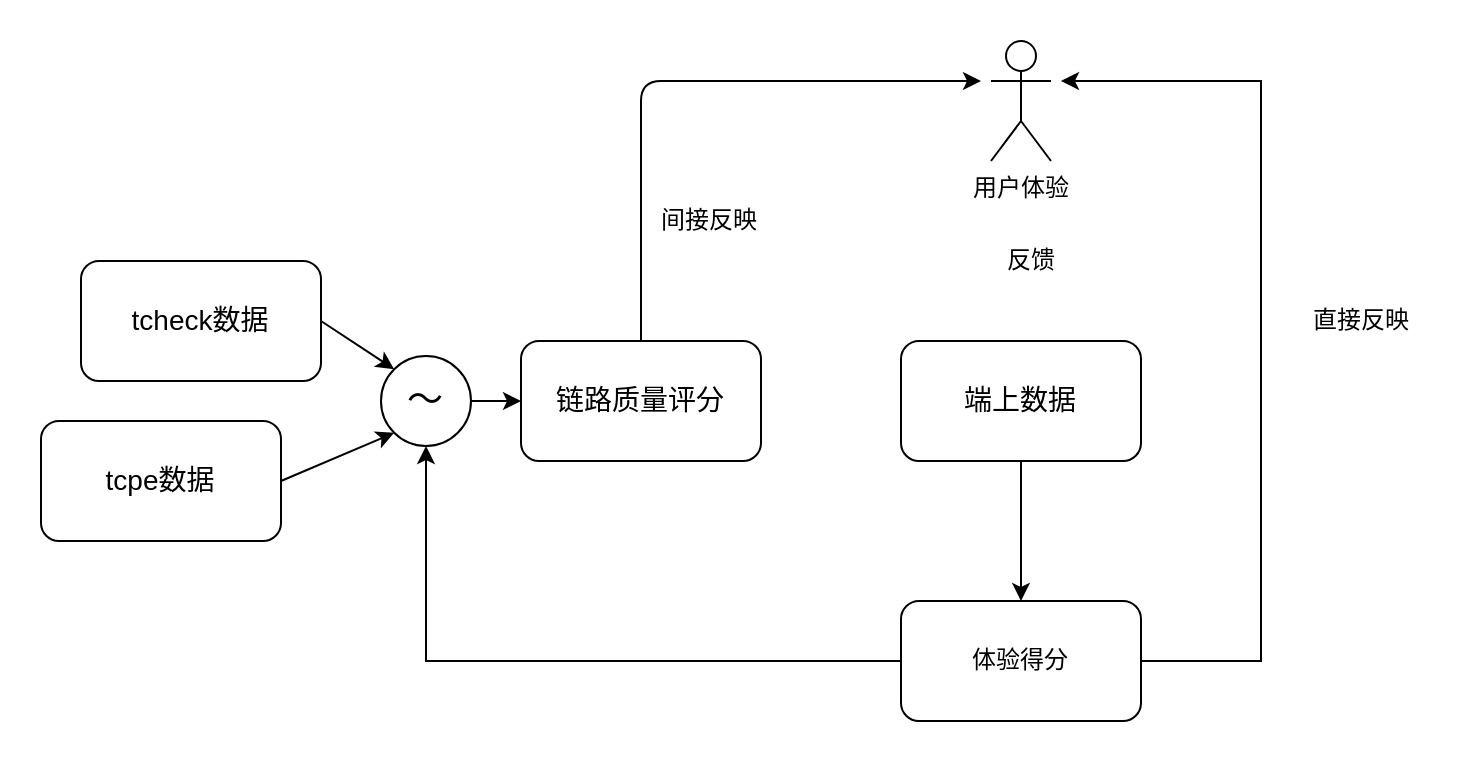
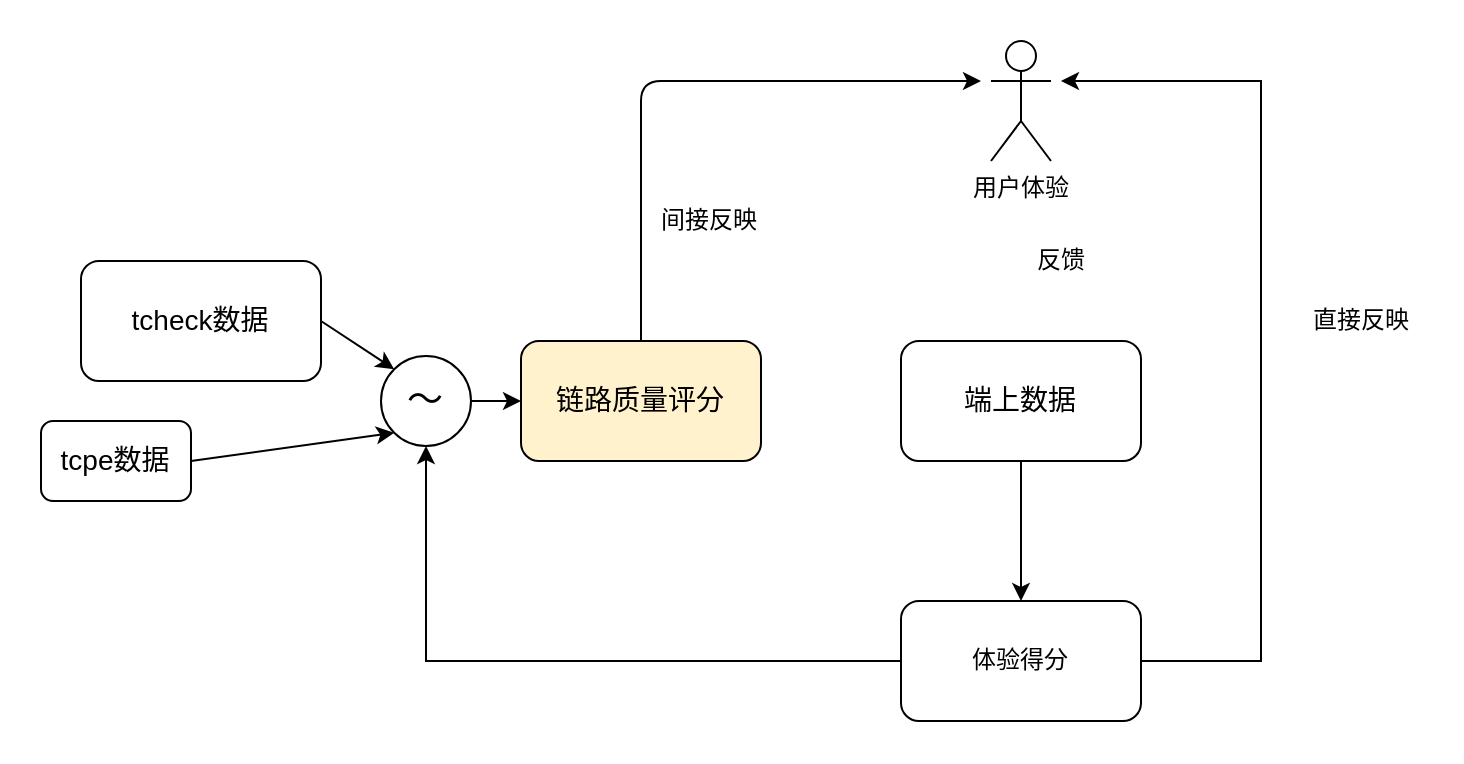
  <mxCell id="0" />
  <mxCell id="1" parent="0" />
  <mxCell id="2" value="&lt;font style=&quot;font-size: 14px&quot;&gt;tcheck数据&lt;/font&gt;" style="rounded=1;whiteSpace=wrap;html=1;" parent="1" vertex="1"><mxGeometry x="40" y="130" width="120" height="60" as="geometry" /></mxCell>
- <mxCell id="3" value="&lt;span style=&quot;font-size: 14px&quot;&gt;tcpe数据&lt;/span&gt;" style="rounded=1;whiteSpace=wrap;html=1;" parent="1" vertex="1"><mxGeometry x="20" y="210" width="120" height="60" as="geometry" /></mxCell>
- <mxCell id="4" value="&lt;span style=&quot;font-size: 14px&quot;&gt;链路质量评分&lt;/span&gt;" style="rounded=1;whiteSpace=wrap;html=1;" parent="1" vertex="1"><mxGeometry x="260" y="170" width="120" height="60" as="geometry" /></mxCell>
+ <mxCell id="3" value="&lt;span style=&quot;font-size: 14px&quot;&gt;tcpe数据&lt;/span&gt;" style="rounded=1;whiteSpace=wrap;html=1;" parent="1" vertex="1"><mxGeometry x="20" y="210" width="75" height="40" as="geometry" /></mxCell>
+ <mxCell id="4" value="&lt;span style=&quot;font-size: 14px&quot;&gt;链路质量评分&lt;/span&gt;" style="rounded=1;whiteSpace=wrap;html=1;fillColor=#fff2cc;" parent="1" vertex="1"><mxGeometry x="260" y="170" width="120" height="60" as="geometry" /></mxCell>
  <mxCell id="5" value="" style="endArrow=classic;html=1;exitX=1;exitY=0.5;exitDx=0;exitDy=0;entryX=0;entryY=0;entryDx=0;entryDy=0;" parent="1" source="2" target="11" edge="1"><mxGeometry width="50" height="50" relative="1" as="geometry"><mxPoint x="330" y="350" as="sourcePoint" /><mxPoint x="190" y="200" as="targetPoint" /></mxGeometry></mxCell>
  <mxCell id="6" value="" style="endArrow=classic;html=1;exitX=1;exitY=0.5;exitDx=0;exitDy=0;entryX=0;entryY=1;entryDx=0;entryDy=0;" parent="1" source="3" target="11" edge="1"><mxGeometry width="50" height="50" relative="1" as="geometry"><mxPoint x="150" y="170" as="sourcePoint" /><mxPoint x="190" y="215" as="targetPoint" /></mxGeometry></mxCell>
  <mxCell id="7" value="" style="edgeStyle=orthogonalEdgeStyle;rounded=0;orthogonalLoop=1;jettySize=auto;html=1;" parent="1" source="8" edge="1"><mxGeometry relative="1" as="geometry"><mxPoint x="510" y="300" as="targetPoint" /></mxGeometry></mxCell>
  <mxCell id="8" value="&lt;span style=&quot;font-size: 14px&quot;&gt;端上数据&lt;/span&gt;" style="rounded=1;whiteSpace=wrap;html=1;" parent="1" vertex="1"><mxGeometry x="450" y="170" width="120" height="60" as="geometry" /></mxCell>
  <mxCell id="9" value="用户体验" style="shape=umlActor;verticalLabelPosition=bottom;verticalAlign=top;html=1;outlineConnect=0;" parent="1" vertex="1"><mxGeometry x="495" y="20" width="30" height="60" as="geometry" /></mxCell>
  <mxCell id="10" value="" style="edgeStyle=orthogonalEdgeStyle;rounded=0;orthogonalLoop=1;jettySize=auto;html=1;" parent="1" source="11" target="4" edge="1"><mxGeometry relative="1" as="geometry" /></mxCell>
  <mxCell id="11" value="&lt;span style=&quot;font-size: 18px&quot;&gt;～&lt;/span&gt;" style="ellipse;whiteSpace=wrap;html=1;aspect=fixed;" parent="1" vertex="1"><mxGeometry x="190" y="177.5" width="45" height="45" as="geometry" /></mxCell>
  <mxCell id="12" style="edgeStyle=orthogonalEdgeStyle;rounded=0;orthogonalLoop=1;jettySize=auto;html=1;" parent="1" source="14" edge="1"><mxGeometry relative="1" as="geometry"><mxPoint x="530" y="40" as="targetPoint" /><Array as="points"><mxPoint x="630" y="330" /><mxPoint x="630" y="40" /></Array></mxGeometry></mxCell>
  <mxCell id="13" style="edgeStyle=orthogonalEdgeStyle;rounded=0;orthogonalLoop=1;jettySize=auto;html=1;entryX=0.5;entryY=1;entryDx=0;entryDy=0;" parent="1" source="14" target="11" edge="1"><mxGeometry relative="1" as="geometry" /></mxCell>
  <mxCell id="14" value="体验得分" style="rounded=1;whiteSpace=wrap;html=1;" parent="1" vertex="1"><mxGeometry x="450" y="300" width="120" height="60" as="geometry" /></mxCell>
  <mxCell id="15" value="直接反映" style="text;html=1;align=center;verticalAlign=middle;resizable=0;points=[];autosize=1;strokeColor=none;" parent="1" vertex="1"><mxGeometry x="650" y="150" width="60" height="20" as="geometry" /></mxCell>
  <mxCell id="16" value="" style="endArrow=classic;html=1;exitX=0.5;exitY=0;exitDx=0;exitDy=0;" parent="1" source="4" edge="1"><mxGeometry width="50" height="50" relative="1" as="geometry"><mxPoint x="330" y="340" as="sourcePoint" /><mxPoint x="490" y="40" as="targetPoint" /><Array as="points"><mxPoint x="320" y="40" /></Array></mxGeometry></mxCell>
  <mxCell id="17" value="间接反映" style="text;html=1;align=center;verticalAlign=middle;resizable=0;points=[];autosize=1;strokeColor=none;" parent="1" vertex="1"><mxGeometry x="324" y="100" width="60" height="20" as="geometry" /></mxCell>
- <mxCell id="18" value="反馈" style="text;html=1;align=center;verticalAlign=middle;resizable=0;points=[];autosize=1;strokeColor=none;" parent="1" vertex="1"><mxGeometry x="495" y="120" width="40" height="20" as="geometry" /></mxCell>
+ <mxCell id="18" value="反馈" style="text;html=1;align=center;verticalAlign=middle;resizable=0;points=[];autosize=1;strokeColor=none;" parent="1" vertex="1"><mxGeometry x="510" y="120" width="40" height="20" as="geometry" /></mxCell>
